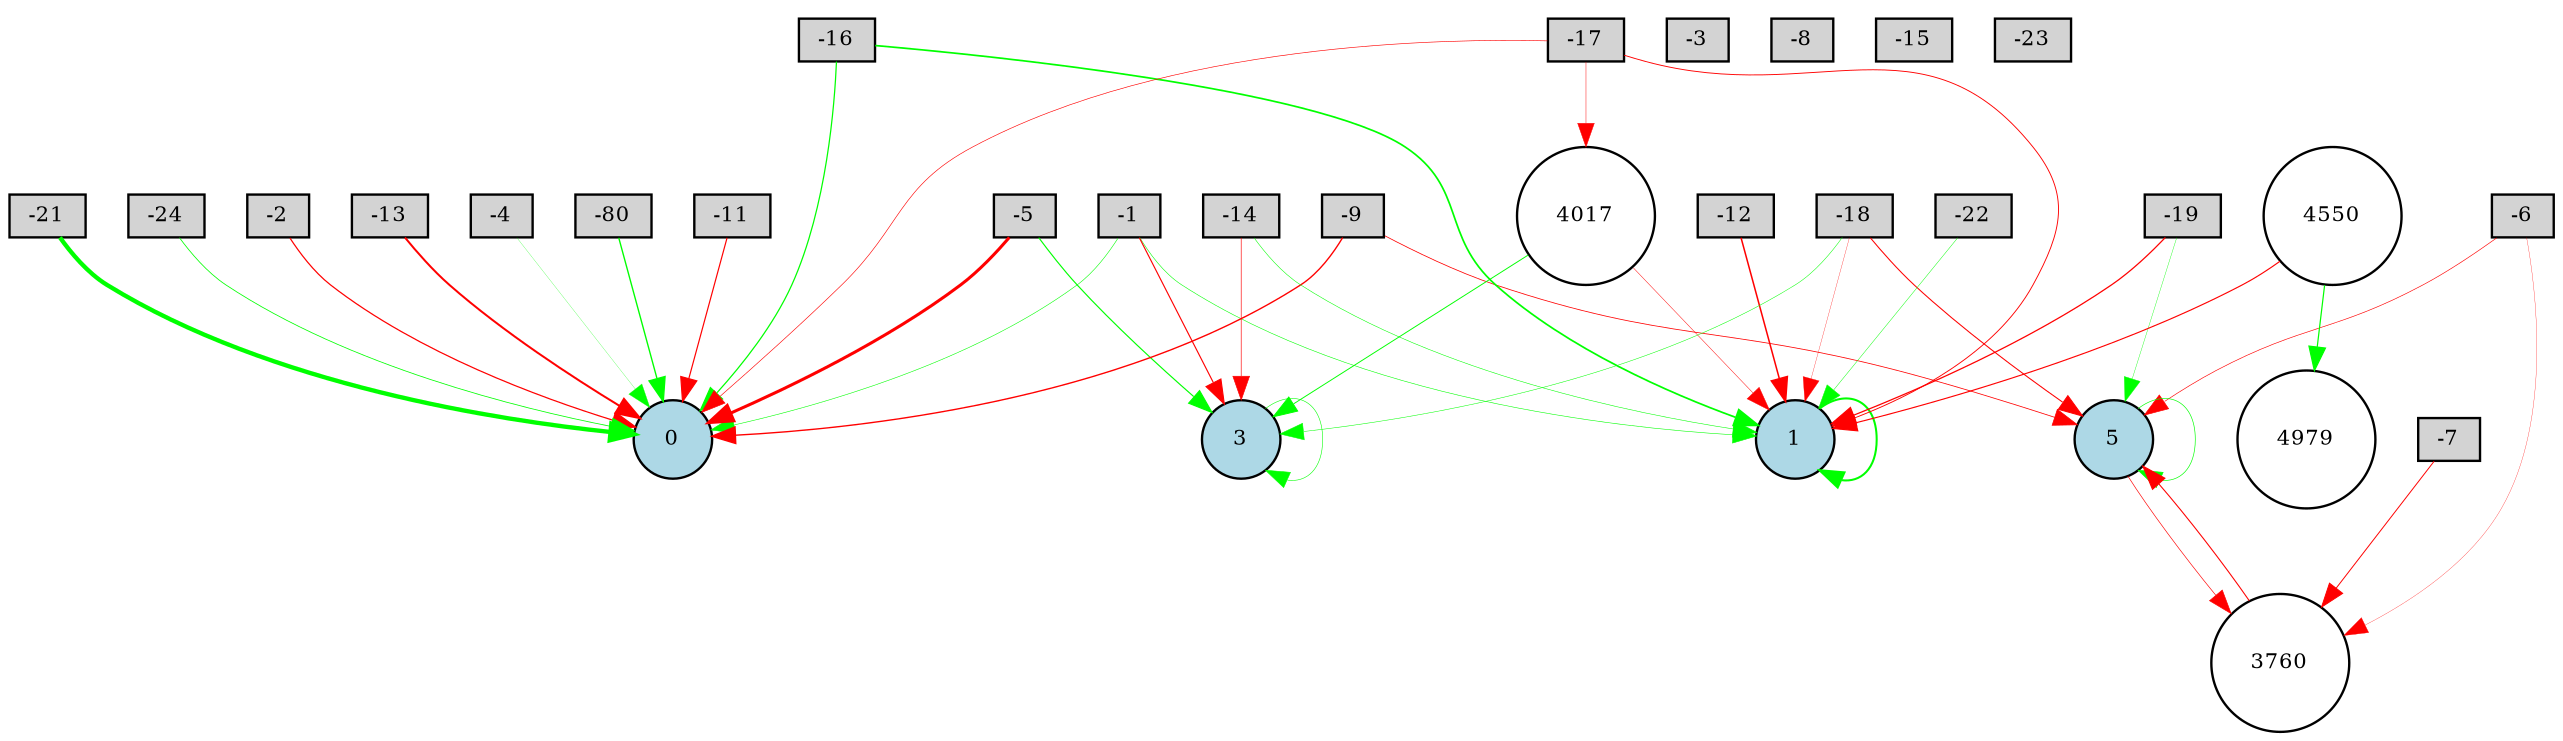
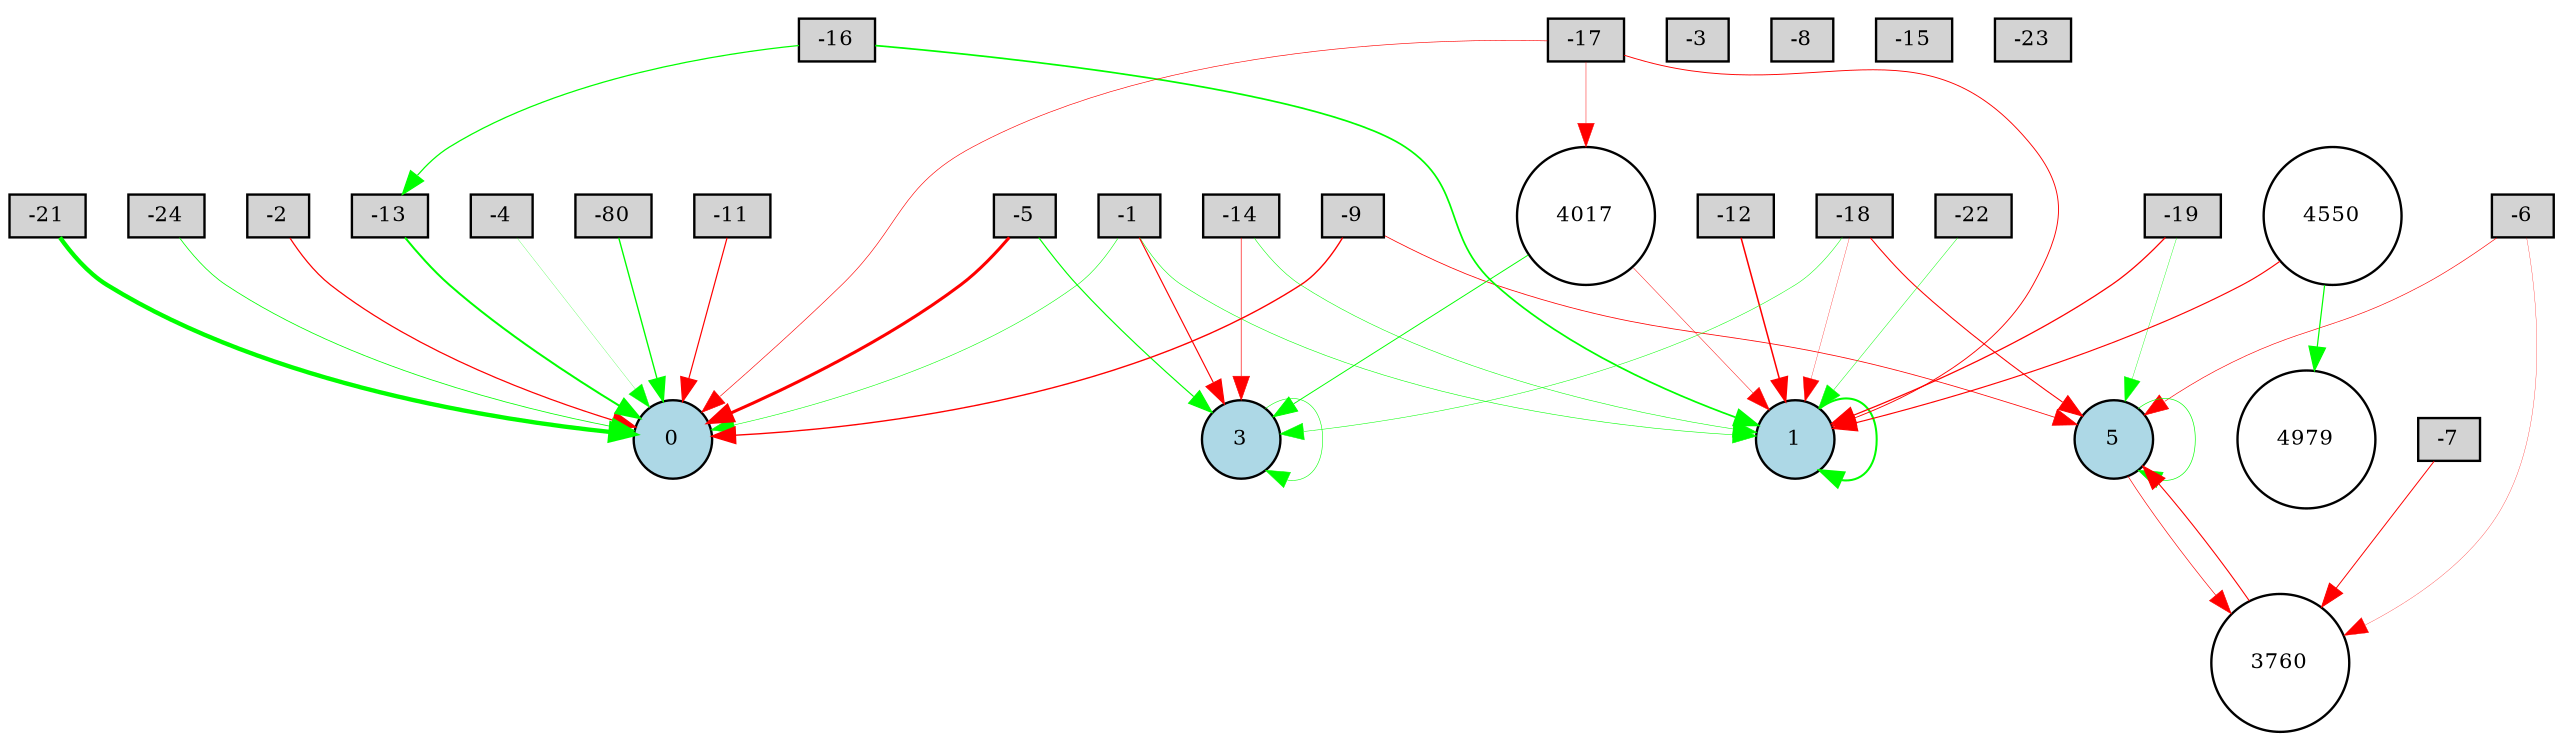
  digraph {
    node [fillcolor=lightgray fontsize=9 shape=box style=filled]
    edge [color=red style=solid]
    -1 [height=0.2 width=0.2]
    0 [fillcolor=lightblue height=0.2 shape=circle width=0.2]
    1 [fillcolor=lightblue height=0.2 shape=circle width=0.2]
    3 [fillcolor=lightblue height=0.2 shape=circle width=0.2]
    -2 [height=0.2 width=0.2]
    -3 [height=0.2 width=0.2]
    -4 [height=0.2 width=0.2]
    -5 [height=0.2 width=0.2]
    -6 [height=0.2 width=0.2]
    n10 [fillcolor=lightblue height=0.2 label=5 shape=circle width=0.2]
    3760 [fillcolor=white height=0.2 shape=circle width=0.2]
    -7 [height=0.2 width=0.2]
    -8 [height=0.2 width=0.2]
    -9 [height=0.2 width=0.2]
    n15 [height=0.2 label=-80 width=0.2]
    -11 [height=0.2 width=0.2]
    -12 [height=0.2 width=0.2]
    -13 [height=0.2 width=0.2]
    -14 [height=0.2 width=0.2]
    -15 [height=0.2 width=0.2]
    -16 [height=0.2 width=0.2]
    -17 [height=0.2 width=0.2]
    4017 [fillcolor=white height=0.2 shape=circle width=0.2]
    -18 [height=0.2 width=0.2]
    -19 [height=0.2 width=0.2]
    -21 [height=0.2 width=0.2]
    -22 [height=0.2 width=0.2]
    -23 [height=0.2 width=0.2]
    -24 [height=0.2 width=0.2]
    4550 [fillcolor=white height=0.2 shape=circle width=0.2]
    4979 [fillcolor=white height=0.2 shape=circle width=0.2]
    -1 -> 0 [color=green penwidth=0.2364561321110795]
    -1 -> 1 [color=green penwidth=0.23444273128295945]
    -1 -> 3 [penwidth=0.4813288225417599]
    1 -> 1 [color=green penwidth=0.86124502484611]
    3 -> 3 [color=green penwidth=0.23739426965923707]
    -2 -> 0 [penwidth=0.5155003709861592]
    -4 -> 0 [color=green penwidth=0.10320440263831243]
    -5 -> 0 [penwidth=1.289392713784827]
    -5 -> 3 [color=green penwidth=0.4858079423120022]
    -6 -> n10 [penwidth=0.26475915320456633]
    -6 -> 3760 [penwidth=0.12150249096357255]
    n10 -> n10 [color=green penwidth=0.2743615659928076]
    n10 -> 3760 [penwidth=0.27215391229784675]
    3760 -> n10 [penwidth=0.4517369447412525]
    -7 -> 3760 [penwidth=0.4099539595627891]
    -9 -> 0 [penwidth=0.5789067879989045]
    -9 -> n10 [penwidth=0.3297634733743238]
    n15 -> 0 [color=green penwidth=0.5740049043194213]
    -11 -> 0 [penwidth=0.4994202053607606]
    -12 -> 1 [penwidth=0.639787585873076]
-   -13 -> 0 [penwidth=0.8404714955191298]
+   -13 -> 0 [color=green penwidth=0.8404714955191298]
    -14 -> 1 [color=green penwidth=0.22549023576350039]
    -14 -> 3 [penwidth=0.27294457509902004]
-   -16 -> 0 [color=green penwidth=0.5212739629055858]
+   -16 -> -13 [color=green penwidth=0.5212739629055858]
    -16 -> 1 [color=green penwidth=0.7228254342637305]
    -17 -> 0 [penwidth=0.2607675452276269]
    -17 -> 1 [penwidth=0.38715228810184255]
    -17 -> 4017 [penwidth=0.1951469964329952]
    4017 -> 1 [penwidth=0.19481253436272072]
    4017 -> 3 [color=green penwidth=0.3969533127497439]
    -18 -> 1 [penwidth=0.12489653897914513]
    -18 -> 3 [color=green penwidth=0.2118233014790506]
    -18 -> n10 [penwidth=0.4391478277696811]
    -19 -> 1 [penwidth=0.5256404262099322]
    -19 -> n10 [color=green penwidth=0.15694488811068383]
    -21 -> 0 [color=green penwidth=1.8346053610489386]
    -22 -> 1 [color=green penwidth=0.19098549946704513]
    -24 -> 0 [color=green penwidth=0.33107726933643056]
    4550 -> 1 [penwidth=0.4798429220135163]
    4550 -> 4979 [color=green penwidth=0.5099145512518992]
  }
